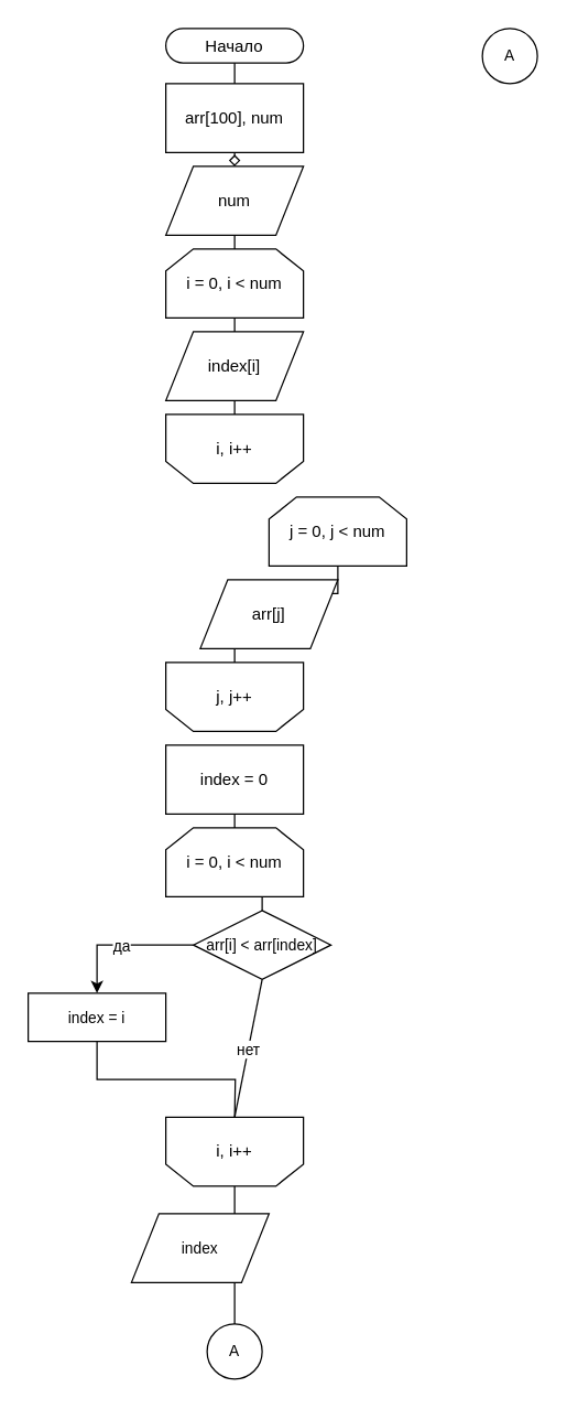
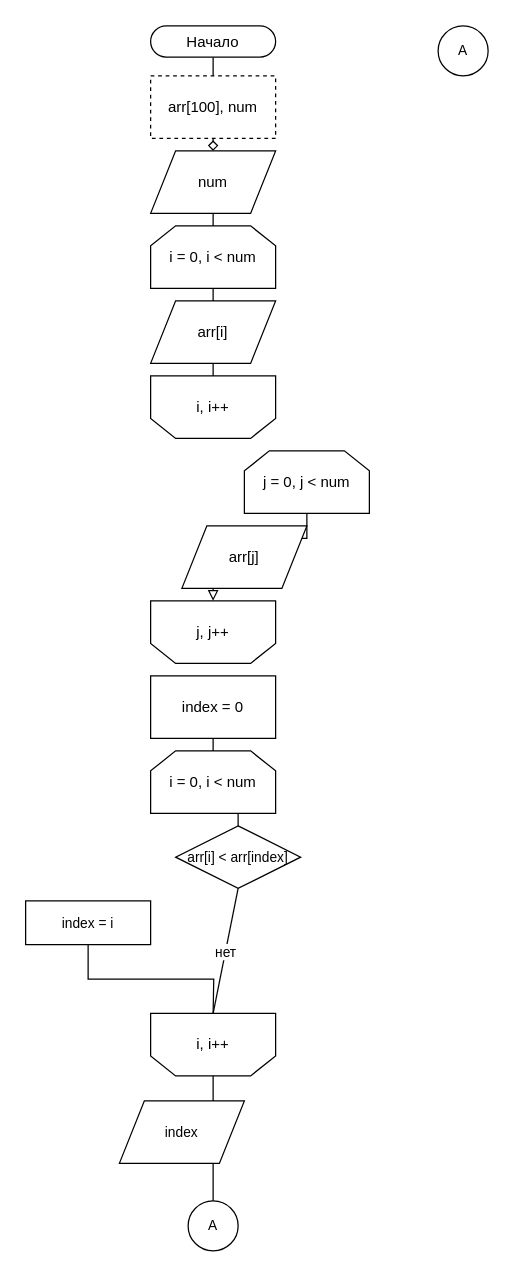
  <mxCell id="0" />
  <mxCell id="1" parent="0" />
  <mxCell id="2" style="edgeStyle=orthogonalEdgeStyle;rounded=0;orthogonalLoop=1;jettySize=auto;html=1;entryX=0.5;entryY=0;entryDx=0;entryDy=0;endArrow=none;endFill=0;" parent="1" target="5" edge="1"><mxGeometry relative="1" as="geometry"><mxPoint x="170" y="40" as="sourcePoint" /></mxGeometry></mxCell>
  <mxCell id="3" value="Начало" style="rounded=1;whiteSpace=wrap;html=1;arcSize=50;aspect=fixed;" parent="1" vertex="1"><mxGeometry x="120" y="20" width="100" height="25" as="geometry" /></mxCell>
  <mxCell id="4" style="edgeStyle=orthogonalEdgeStyle;rounded=0;orthogonalLoop=1;jettySize=auto;html=1;exitX=0.5;exitY=1;exitDx=0;exitDy=0;entryX=0.5;entryY=0;entryDx=0;entryDy=0;endArrow=diamond;endFill=0;" parent="1" source="5" target="7" edge="1"><mxGeometry relative="1" as="geometry" /></mxCell>
- <mxCell id="5" value="arr[100], num" style="rounded=0;whiteSpace=wrap;html=1;aspect=fixed;" parent="1" vertex="1"><mxGeometry x="120" y="60" width="100" height="50" as="geometry" /></mxCell>
+ <mxCell id="5" value="arr[100], num" style="rounded=0;whiteSpace=wrap;html=1;aspect=fixed;dashed=1;" parent="1" vertex="1"><mxGeometry x="120" y="60" width="100" height="50" as="geometry" /></mxCell>
  <mxCell id="6" style="edgeStyle=orthogonalEdgeStyle;rounded=0;orthogonalLoop=1;jettySize=auto;html=1;exitX=0.5;exitY=1;exitDx=0;exitDy=0;endArrow=none;endFill=0;" parent="1" source="7" target="9" edge="1"><mxGeometry relative="1" as="geometry" /></mxCell>
  <mxCell id="7" value="num" style="shape=parallelogram;perimeter=parallelogramPerimeter;whiteSpace=wrap;html=1;fixedSize=1;aspect=fixed;" parent="1" vertex="1"><mxGeometry x="120" y="120" width="100" height="50" as="geometry" /></mxCell>
  <mxCell id="8" style="edgeStyle=orthogonalEdgeStyle;rounded=0;orthogonalLoop=1;jettySize=auto;html=1;exitX=0.5;exitY=1;exitDx=0;exitDy=0;entryX=0.5;entryY=0;entryDx=0;entryDy=0;endArrow=none;endFill=0;" parent="1" source="9" target="12" edge="1"><mxGeometry relative="1" as="geometry" /></mxCell>
  <mxCell id="9" value="i = 0, i &amp;lt; num" style="shape=loopLimit;whiteSpace=wrap;html=1;aspect=fixed;" parent="1" vertex="1"><mxGeometry x="120" y="180" width="100" height="50" as="geometry" /></mxCell>
  <mxCell id="10" value="i, i++" style="shape=loopLimit;whiteSpace=wrap;html=1;aspect=fixed;direction=west;" parent="1" vertex="1"><mxGeometry x="120" y="300" width="100" height="50" as="geometry" /></mxCell>
  <mxCell id="11" style="edgeStyle=orthogonalEdgeStyle;rounded=0;orthogonalLoop=1;jettySize=auto;html=1;exitX=0.5;exitY=1;exitDx=0;exitDy=0;entryX=0.5;entryY=1;entryDx=0;entryDy=0;endArrow=none;endFill=0;" parent="1" source="12" target="10" edge="1"><mxGeometry relative="1" as="geometry" /></mxCell>
- <mxCell id="12" value="index[i]" style="shape=parallelogram;perimeter=parallelogramPerimeter;whiteSpace=wrap;html=1;fixedSize=1;aspect=fixed;" parent="1" vertex="1"><mxGeometry x="120" y="240" width="100" height="50" as="geometry" /></mxCell>
+ <mxCell id="12" value="arr[i]" style="shape=parallelogram;perimeter=parallelogramPerimeter;whiteSpace=wrap;html=1;fixedSize=1;aspect=fixed;" parent="1" vertex="1"><mxGeometry x="120" y="240" width="100" height="50" as="geometry" /></mxCell>
  <mxCell id="13" style="edgeStyle=orthogonalEdgeStyle;rounded=0;orthogonalLoop=1;jettySize=auto;html=1;exitX=0.5;exitY=1;exitDx=0;exitDy=0;entryX=0.5;entryY=0;entryDx=0;entryDy=0;endArrow=none;endFill=0;" parent="1" source="14" target="17" edge="1"><mxGeometry relative="1" as="geometry" /></mxCell>
  <mxCell id="14" value="j = 0, j &amp;lt; num" style="shape=loopLimit;whiteSpace=wrap;html=1;aspect=fixed;" parent="1" vertex="1"><mxGeometry x="195" y="360" width="100" height="50" as="geometry" /></mxCell>
  <mxCell id="15" value="j, j++" style="shape=loopLimit;whiteSpace=wrap;html=1;aspect=fixed;direction=west;" parent="1" vertex="1"><mxGeometry x="120" y="480" width="100" height="50" as="geometry" /></mxCell>
- <mxCell id="16" style="edgeStyle=orthogonalEdgeStyle;rounded=0;orthogonalLoop=1;jettySize=auto;html=1;exitX=0.5;exitY=1;exitDx=0;exitDy=0;entryX=0.5;entryY=1;entryDx=0;entryDy=0;endArrow=none;endFill=0;" parent="1" source="17" target="15" edge="1"><mxGeometry relative="1" as="geometry" /></mxCell>
+ <mxCell id="16" style="edgeStyle=orthogonalEdgeStyle;rounded=0;orthogonalLoop=1;jettySize=auto;html=1;exitX=0.5;exitY=1;exitDx=0;exitDy=0;entryX=0.5;entryY=1;entryDx=0;entryDy=0;endArrow=block;endFill=0;" parent="1" source="17" target="15" edge="1"><mxGeometry relative="1" as="geometry" /></mxCell>
  <mxCell id="17" value="arr[j]" style="shape=parallelogram;perimeter=parallelogramPerimeter;whiteSpace=wrap;html=1;fixedSize=1;aspect=fixed;" parent="1" vertex="1"><mxGeometry x="145" y="420" width="100" height="50" as="geometry" /></mxCell>
  <mxCell id="18" style="edgeStyle=orthogonalEdgeStyle;rounded=0;orthogonalLoop=1;jettySize=auto;html=1;exitX=0.5;exitY=1;exitDx=0;exitDy=0;entryX=0.5;entryY=0;entryDx=0;entryDy=0;fontSize=11;endArrow=none;endFill=0;" edge="1" parent="1" source="19" target="21"><mxGeometry relative="1" as="geometry" /></mxCell>
  <mxCell id="19" value="index = 0" style="rounded=0;whiteSpace=wrap;html=1;aspect=fixed;" vertex="1" parent="1"><mxGeometry x="120" y="540" width="100" height="50" as="geometry" /></mxCell>
  <mxCell id="20" style="edgeStyle=orthogonalEdgeStyle;rounded=0;orthogonalLoop=1;jettySize=auto;html=1;exitX=0.5;exitY=1;exitDx=0;exitDy=0;entryX=0.5;entryY=0;entryDx=0;entryDy=0;fontSize=11;endArrow=none;endFill=0;" edge="1" parent="1" source="21" target="24"><mxGeometry relative="1" as="geometry" /></mxCell>
  <mxCell id="21" value="i = 0, i &amp;lt; num" style="shape=loopLimit;whiteSpace=wrap;html=1;aspect=fixed;" vertex="1" parent="1"><mxGeometry x="120" y="600" width="100" height="50" as="geometry" /></mxCell>
  <mxCell id="22" style="edgeStyle=orthogonalEdgeStyle;rounded=0;orthogonalLoop=1;jettySize=auto;html=1;exitX=0.5;exitY=0;exitDx=0;exitDy=0;entryX=0.5;entryY=0;entryDx=0;entryDy=0;fontSize=11;endArrow=none;endFill=0;" edge="1" parent="1" source="23" target="31"><mxGeometry relative="1" as="geometry" /></mxCell>
  <mxCell id="23" value="i, i++" style="shape=loopLimit;whiteSpace=wrap;html=1;aspect=fixed;direction=west;" vertex="1" parent="1"><mxGeometry x="120" y="810" width="100" height="50" as="geometry" /></mxCell>
  <mxCell id="24" value="&lt;font style=&quot;font-size: 11px;&quot;&gt;arr[i] &amp;lt; arr[index]&lt;/font&gt;" style="rhombus;whiteSpace=wrap;html=1;" vertex="1" parent="1"><mxGeometry x="140" y="660" width="100" height="50" as="geometry" /></mxCell>
  <mxCell id="25" style="edgeStyle=orthogonalEdgeStyle;rounded=0;orthogonalLoop=1;jettySize=auto;html=1;exitX=0.5;exitY=1;exitDx=0;exitDy=0;fontSize=11;endArrow=none;endFill=0;" edge="1" parent="1" source="26"><mxGeometry relative="1" as="geometry"><mxPoint x="170" y="810" as="targetPoint" /></mxGeometry></mxCell>
  <mxCell id="26" value="index = i" style="rounded=0;whiteSpace=wrap;html=1;aspect=fixed;fontSize=11;" vertex="1" parent="1"><mxGeometry x="20" y="720" width="100" height="35" as="geometry" /></mxCell>
- <mxCell id="27" value="" style="endArrow=classic;html=1;rounded=0;fontSize=11;entryX=0.5;entryY=0;entryDx=0;entryDy=0;exitX=0;exitY=0.5;exitDx=0;exitDy=0;" edge="1" parent="1" source="24" target="26"><mxGeometry relative="1" as="geometry"><mxPoint x="30" y="690" as="sourcePoint" /><mxPoint x="130" y="690" as="targetPoint" /><Array as="points"><mxPoint x="70" y="685" /></Array></mxGeometry></mxCell>
- <mxCell id="28" value="да" style="edgeLabel;resizable=0;html=1;align=center;verticalAlign=middle;fontSize=11;" connectable="0" vertex="1" parent="27"><mxGeometry relative="1" as="geometry" /></mxCell>
  <mxCell id="29" value="" style="endArrow=none;html=1;rounded=0;fontSize=11;exitX=0.5;exitY=1;exitDx=0;exitDy=0;entryX=0.5;entryY=1;entryDx=0;entryDy=0;endFill=0;" edge="1" parent="1" source="24" target="23"><mxGeometry relative="1" as="geometry"><mxPoint x="140" y="730" as="sourcePoint" /><mxPoint x="240" y="730" as="targetPoint" /></mxGeometry></mxCell>
  <mxCell id="30" value="нет" style="edgeLabel;resizable=0;html=1;align=center;verticalAlign=middle;fontSize=11;" connectable="0" vertex="1" parent="29"><mxGeometry relative="1" as="geometry" /></mxCell>
  <mxCell id="31" value="A" style="ellipse;whiteSpace=wrap;html=1;fontSize=11;aspect=fixed;" vertex="1" parent="1"><mxGeometry x="150" y="960" width="40" height="40" as="geometry" /></mxCell>
  <mxCell id="32" value="A" style="ellipse;whiteSpace=wrap;html=1;fontSize=11;aspect=fixed;" vertex="1" parent="1"><mxGeometry x="350" y="20" width="40" height="40" as="geometry" /></mxCell>
  <mxCell id="33" value="index" style="shape=parallelogram;perimeter=parallelogramPerimeter;whiteSpace=wrap;html=1;fixedSize=1;aspect=fixed;fontSize=11;" vertex="1" parent="1"><mxGeometry x="95" y="880" width="100" height="50" as="geometry" /></mxCell>
